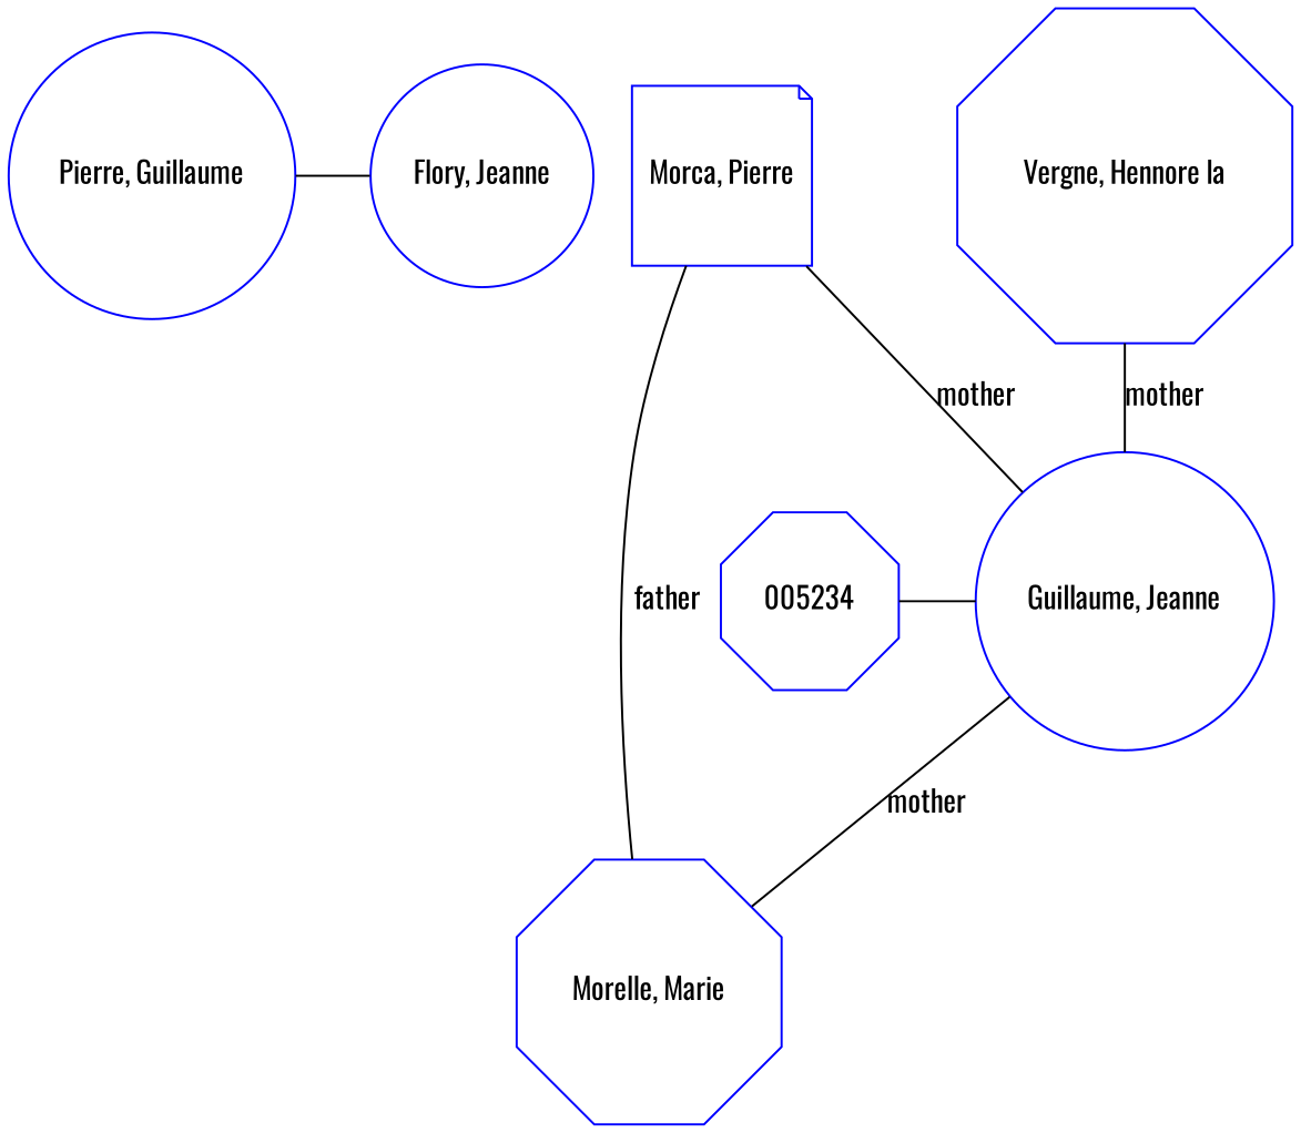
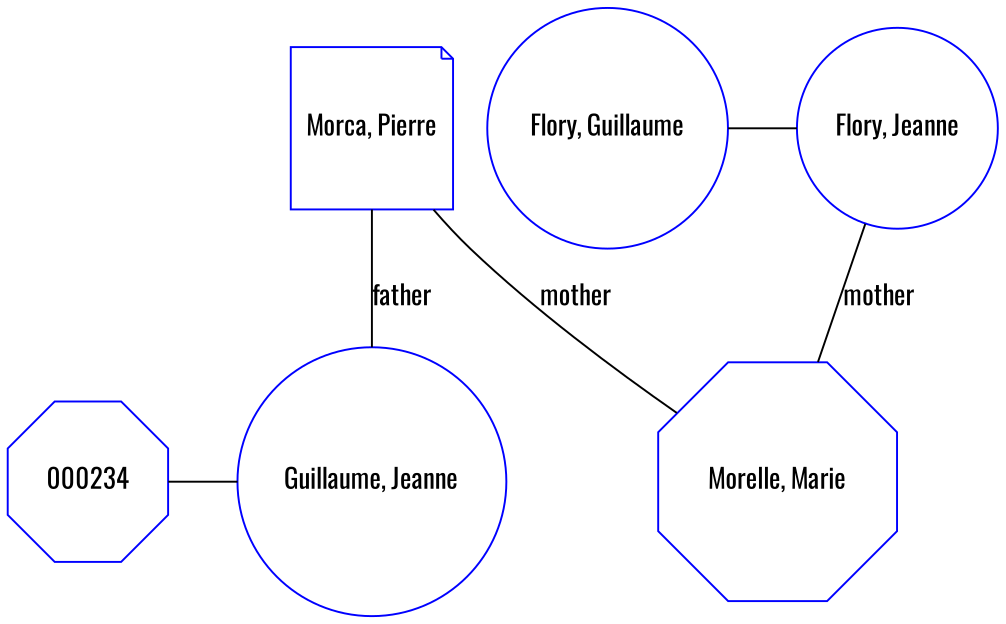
  digraph {
    fontname=Oswald
    node [color=blue fontname=Oswald regular=1 shape=octagon]
    edge [arrowsize=0.0 dir=none fontname=Oswald]
    n1 [label="Flory, Jeanne" shape=ellipse]
-   n2 [label="Pierre, Guillaume" shape=circle]
-   n3 [label=005234]
+   n2 [label="Flory, Guillaume" shape=circle]
+   n3 [label=000234]
    n4 [label="Guillaume, Jeanne" shape=ellipse]
    n5 [label="Morelle, Marie"]
    n6 [label="Morca, Pierre" shape=note]
-   n7 [label="Vergne, Hennore la"]
    subgraph sub_1 {
      rank=same
      n1
      n2
    }
    subgraph sub_2 {
      rank=same
      n3
      n4
    }
-   n4 -> n5 [label=mother]
+   n1 -> n5 [label=mother]
    n2 -> n1 [arrowsize=""]
    n3 -> n4 [arrowsize=""]
-   n6 -> n4 [label=mother]
-   n6 -> n5 [label=father]
-   n7 -> n4 [label=mother]
+   n6 -> n4 [label=father]
+   n6 -> n5 [label=mother]
  }
